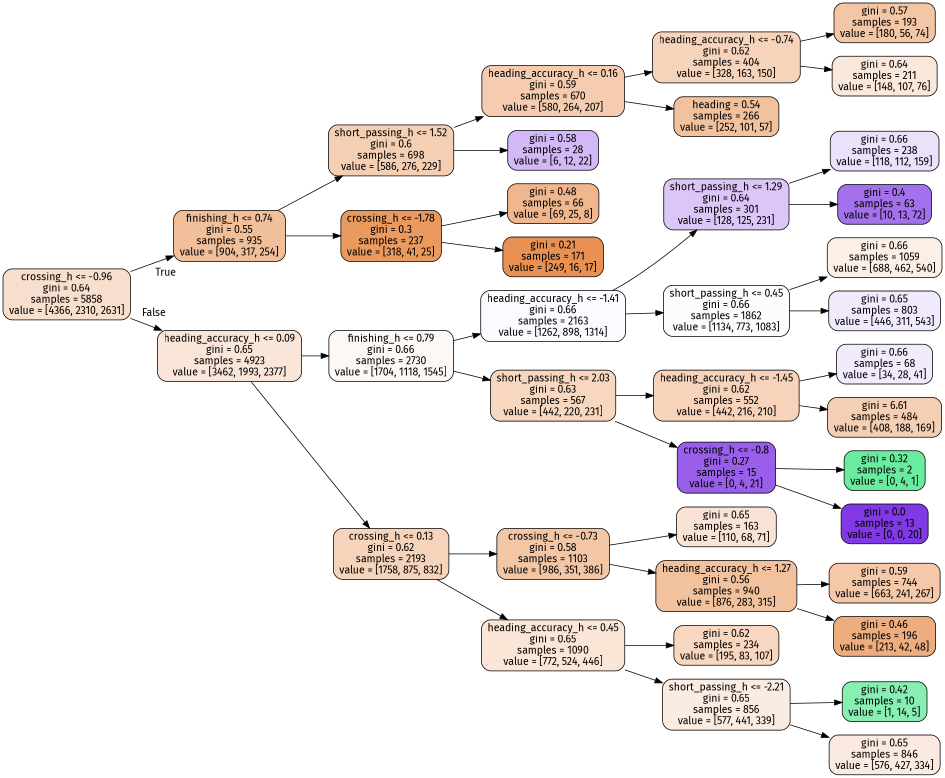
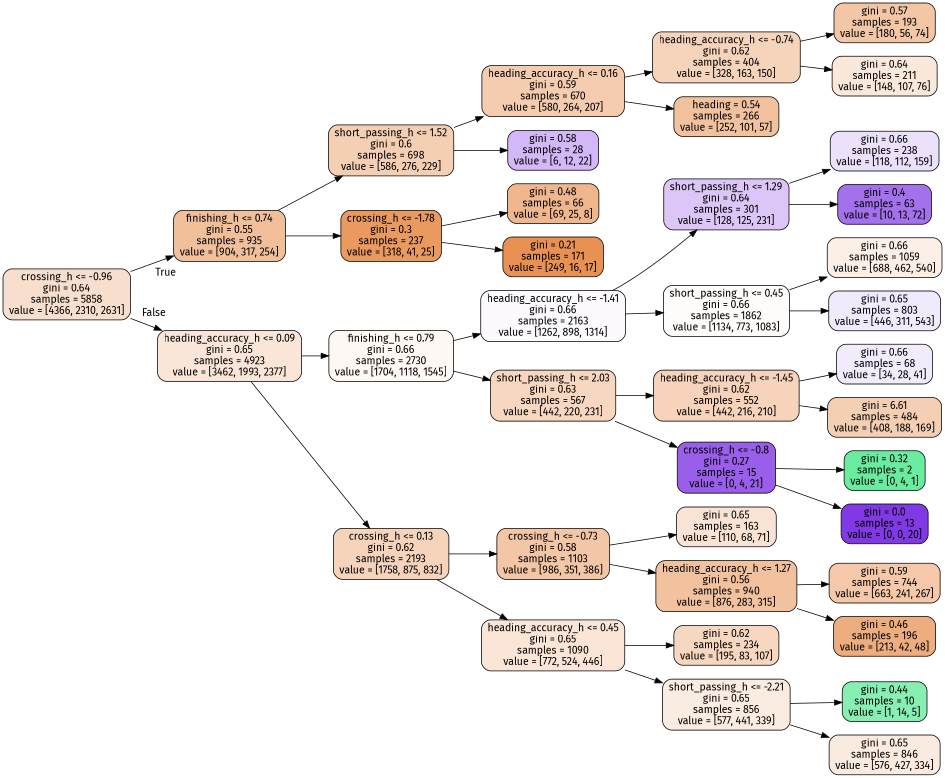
  digraph {
    fontname="Fira Sans"
    rankdir=LR
    node [color=black fillcolor="#f5cfb4" fontname="Fira Sans" shape=box style="filled, rounded"]
    edge [fontname="Fira Sans"]
    n1 [fillcolor="#f8decc" label="crossing_h <= -0.96\ngini = 0.64\nsamples = 5858\nvalue = [4366, 2310, 2631]"]
    n2 [fillcolor="#f2bf9b" label="finishing_h <= 0.74\ngini = 0.55\nsamples = 935\nvalue = [904, 317, 254]"]
    n3 [fillcolor="#fae6d8" label="heading_accuracy_h <= 0.09\ngini = 0.65\nsamples = 4923\nvalue = [3462, 1993, 2377]"]
    n4 [label="short_passing_h <= 1.52\ngini = 0.6\nsamples = 698\nvalue = [586, 276, 229]"]
    n5 [fillcolor="#ea995f" label="crossing_h <= -1.78\ngini = 0.3\nsamples = 237\nvalue = [318, 41, 25]"]
    n6 [fillcolor="#fef8f4" label="finishing_h <= 0.79\ngini = 0.66\nsamples = 2730\nvalue = [1704, 1118, 1545]"]
    n7 [fillcolor="#f6d4bb" label="crossing_h <= 0.13\ngini = 0.62\nsamples = 2193\nvalue = [1758, 875, 832]"]
    n8 [fillcolor="#f5ccaf" label="heading_accuracy_h <= 0.16\ngini = 0.59\nsamples = 670\nvalue = [580, 264, 207]"]
    n9 [fillcolor="#d2b8f6" label="gini = 0.58\nsamples = 28\nvalue = [6, 12, 22]"]
    n10 [fillcolor="#f0b78e" label="gini = 0.48\nsamples = 66\nvalue = [69, 25, 8]"]
    n11 [fillcolor="#e89152" label="gini = 0.21\nsamples = 171\nvalue = [249, 16, 17]"]
    n12 [fillcolor="#f6d4bb" label="heading_accuracy_h <= -0.74\ngini = 0.62\nsamples = 404\nvalue = [328, 163, 150]"]
    n13 [fillcolor="#f2c19e" label="heading = 0.54\nsamples = 266\nvalue = [252, 101, 57]"]
    n14 [fillcolor="#f3c6a6" label="gini = 0.57\nsamples = 193\nvalue = [180, 56, 74]"]
    n15 [fillcolor="#fae8db" label="gini = 0.64\nsamples = 211\nvalue = [148, 107, 76]"]
    n16 [fillcolor="#fcfafe" label="heading_accuracy_h <= -1.41\ngini = 0.66\nsamples = 2163\nvalue = [1262, 898, 1314]"]
    n17 [fillcolor="#f7d7c0" label="short_passing_h <= 2.03\ngini = 0.63\nsamples = 567\nvalue = [442, 220, 231]"]
    n18 [fillcolor="#f3c6a6" label="crossing_h <= -0.73\ngini = 0.58\nsamples = 1103\nvalue = [986, 351, 386]"]
    n19 [fillcolor="#fae5d7" label="heading_accuracy_h <= 0.45\ngini = 0.65\nsamples = 1090\nvalue = [772, 524, 446]"]
    n20 [fillcolor="#dbc6f7" label="short_passing_h <= 1.29\ngini = 0.64\nsamples = 301\nvalue = [128, 125, 231]"]
    n21 [fillcolor="#fefcfa" label="short_passing_h <= 0.45\ngini = 0.66\nsamples = 1862\nvalue = [1134, 773, 1083]"]
    n22 [fillcolor="#f6d3ba" label="heading_accuracy_h <= -1.45\ngini = 0.62\nsamples = 552\nvalue = [442, 216, 210]"]
    n23 [fillcolor="#995fea" label="crossing_h <= -0.8\ngini = 0.27\nsamples = 15\nvalue = [0, 4, 21]"]
    n24 [fillcolor="#ece1fb" label="gini = 0.66\nsamples = 238\nvalue = [118, 112, 159]"]
    n25 [fillcolor="#a471ec" label="gini = 0.4\nsamples = 63\nvalue = [10, 13, 72]"]
    n26 [fillcolor="#fcefe6" label="gini = 0.66\nsamples = 1059\nvalue = [688, 462, 540]"]
    n27 [fillcolor="#f1e9fc" label="gini = 0.65\nsamples = 803\nvalue = [446, 311, 543]"]
    n28 [fillcolor="#f2ebfc" label="gini = 0.66\nsamples = 68\nvalue = [34, 28, 41]"]
    n29 [label="gini = 6.61\nsamples = 484\nvalue = [408, 188, 169]"]
    n30 [fillcolor="#6aeca0" label="gini = 0.32\nsamples = 2\nvalue = [0, 4, 1]"]
    n31 [fillcolor="#8139e5" label="gini = 0.0\nsamples = 13\nvalue = [0, 0, 20]"]
    n32 [fillcolor="#f9e3d4" label="gini = 0.65\nsamples = 163\nvalue = [110, 68, 71]"]
    n33 [fillcolor="#f2c29f" label="heading_accuracy_h <= 1.27\ngini = 0.56\nsamples = 940\nvalue = [876, 283, 315]"]
    n34 [fillcolor="#f7d7c0" label="gini = 0.62\nsamples = 234\nvalue = [195, 83, 107]"]
    n35 [fillcolor="#fbece2" label="short_passing_h <= -2.21\ngini = 0.65\nsamples = 856\nvalue = [577, 441, 339]"]
    n36 [fillcolor="#f4c8a8" label="gini = 0.59\nsamples = 744\nvalue = [663, 241, 267]"]
    n37 [fillcolor="#eead7f" label="gini = 0.46\nsamples = 196\nvalue = [213, 42, 48]"]
-   n38 [fillcolor="#88efb3" label="gini = 0.42\nsamples = 10\nvalue = [1, 14, 5]"]
+   n38 [fillcolor="#88efb3" label="gini = 0.44\nsamples = 10\nvalue = [1, 14, 5]"]
    n39 [fillcolor="#fbeadf" label="gini = 0.65\nsamples = 846\nvalue = [576, 427, 334]"]
    n1 -> n2 [headlabel=True labelangle=45 labeldistance=2.5]
    n1 -> n3 [headlabel=False labelangle=-45 labeldistance=2.5]
    n2 -> n4
    n2 -> n5
    n3 -> n6
    n3 -> n7
    n4 -> n8
    n4 -> n9
    n5 -> n10
    n5 -> n11
    n6 -> n16
    n6 -> n17
    n7 -> n18
    n7 -> n19
    n8 -> n12
    n8 -> n13
    n12 -> n14
    n12 -> n15
    n16 -> n20
    n16 -> n21
    n17 -> n22
    n17 -> n23
    n18 -> n32
    n18 -> n33
    n19 -> n34
    n19 -> n35
    n20 -> n24
    n20 -> n25
    n21 -> n26
    n21 -> n27
    n22 -> n28
    n22 -> n29
    n23 -> n30
    n23 -> n31
    n33 -> n36
    n33 -> n37
    n35 -> n38
    n35 -> n39
  }
